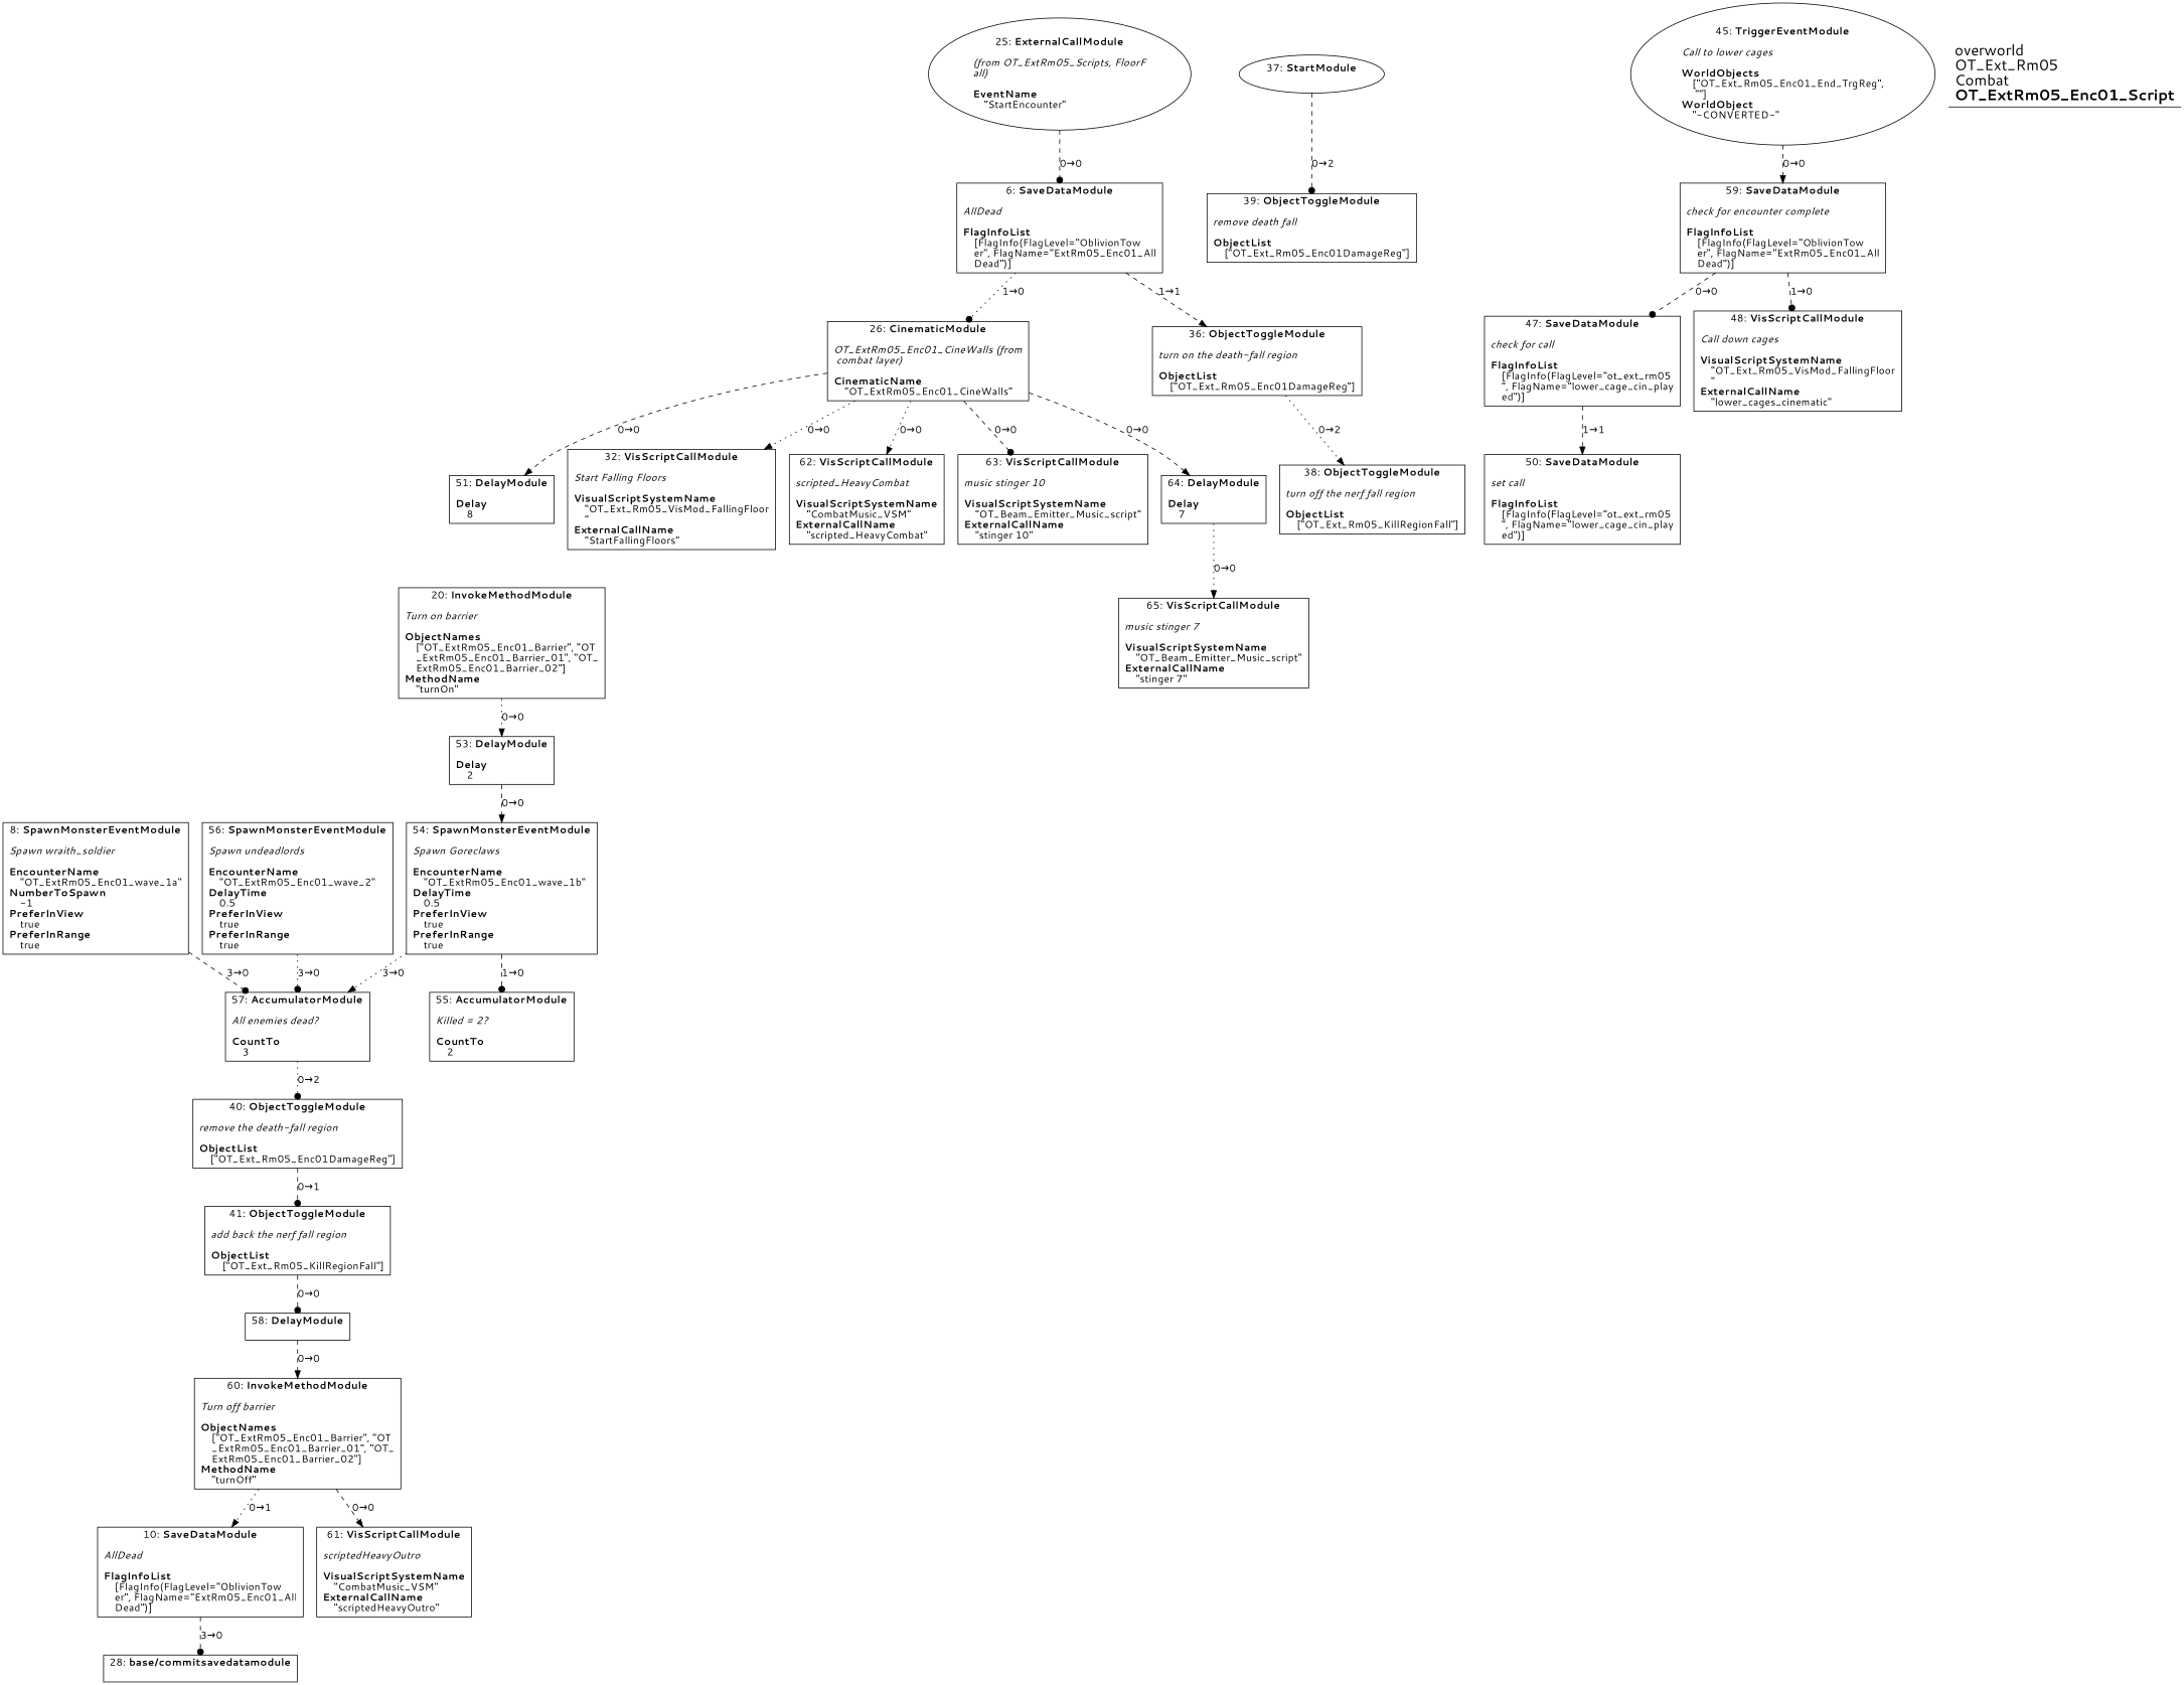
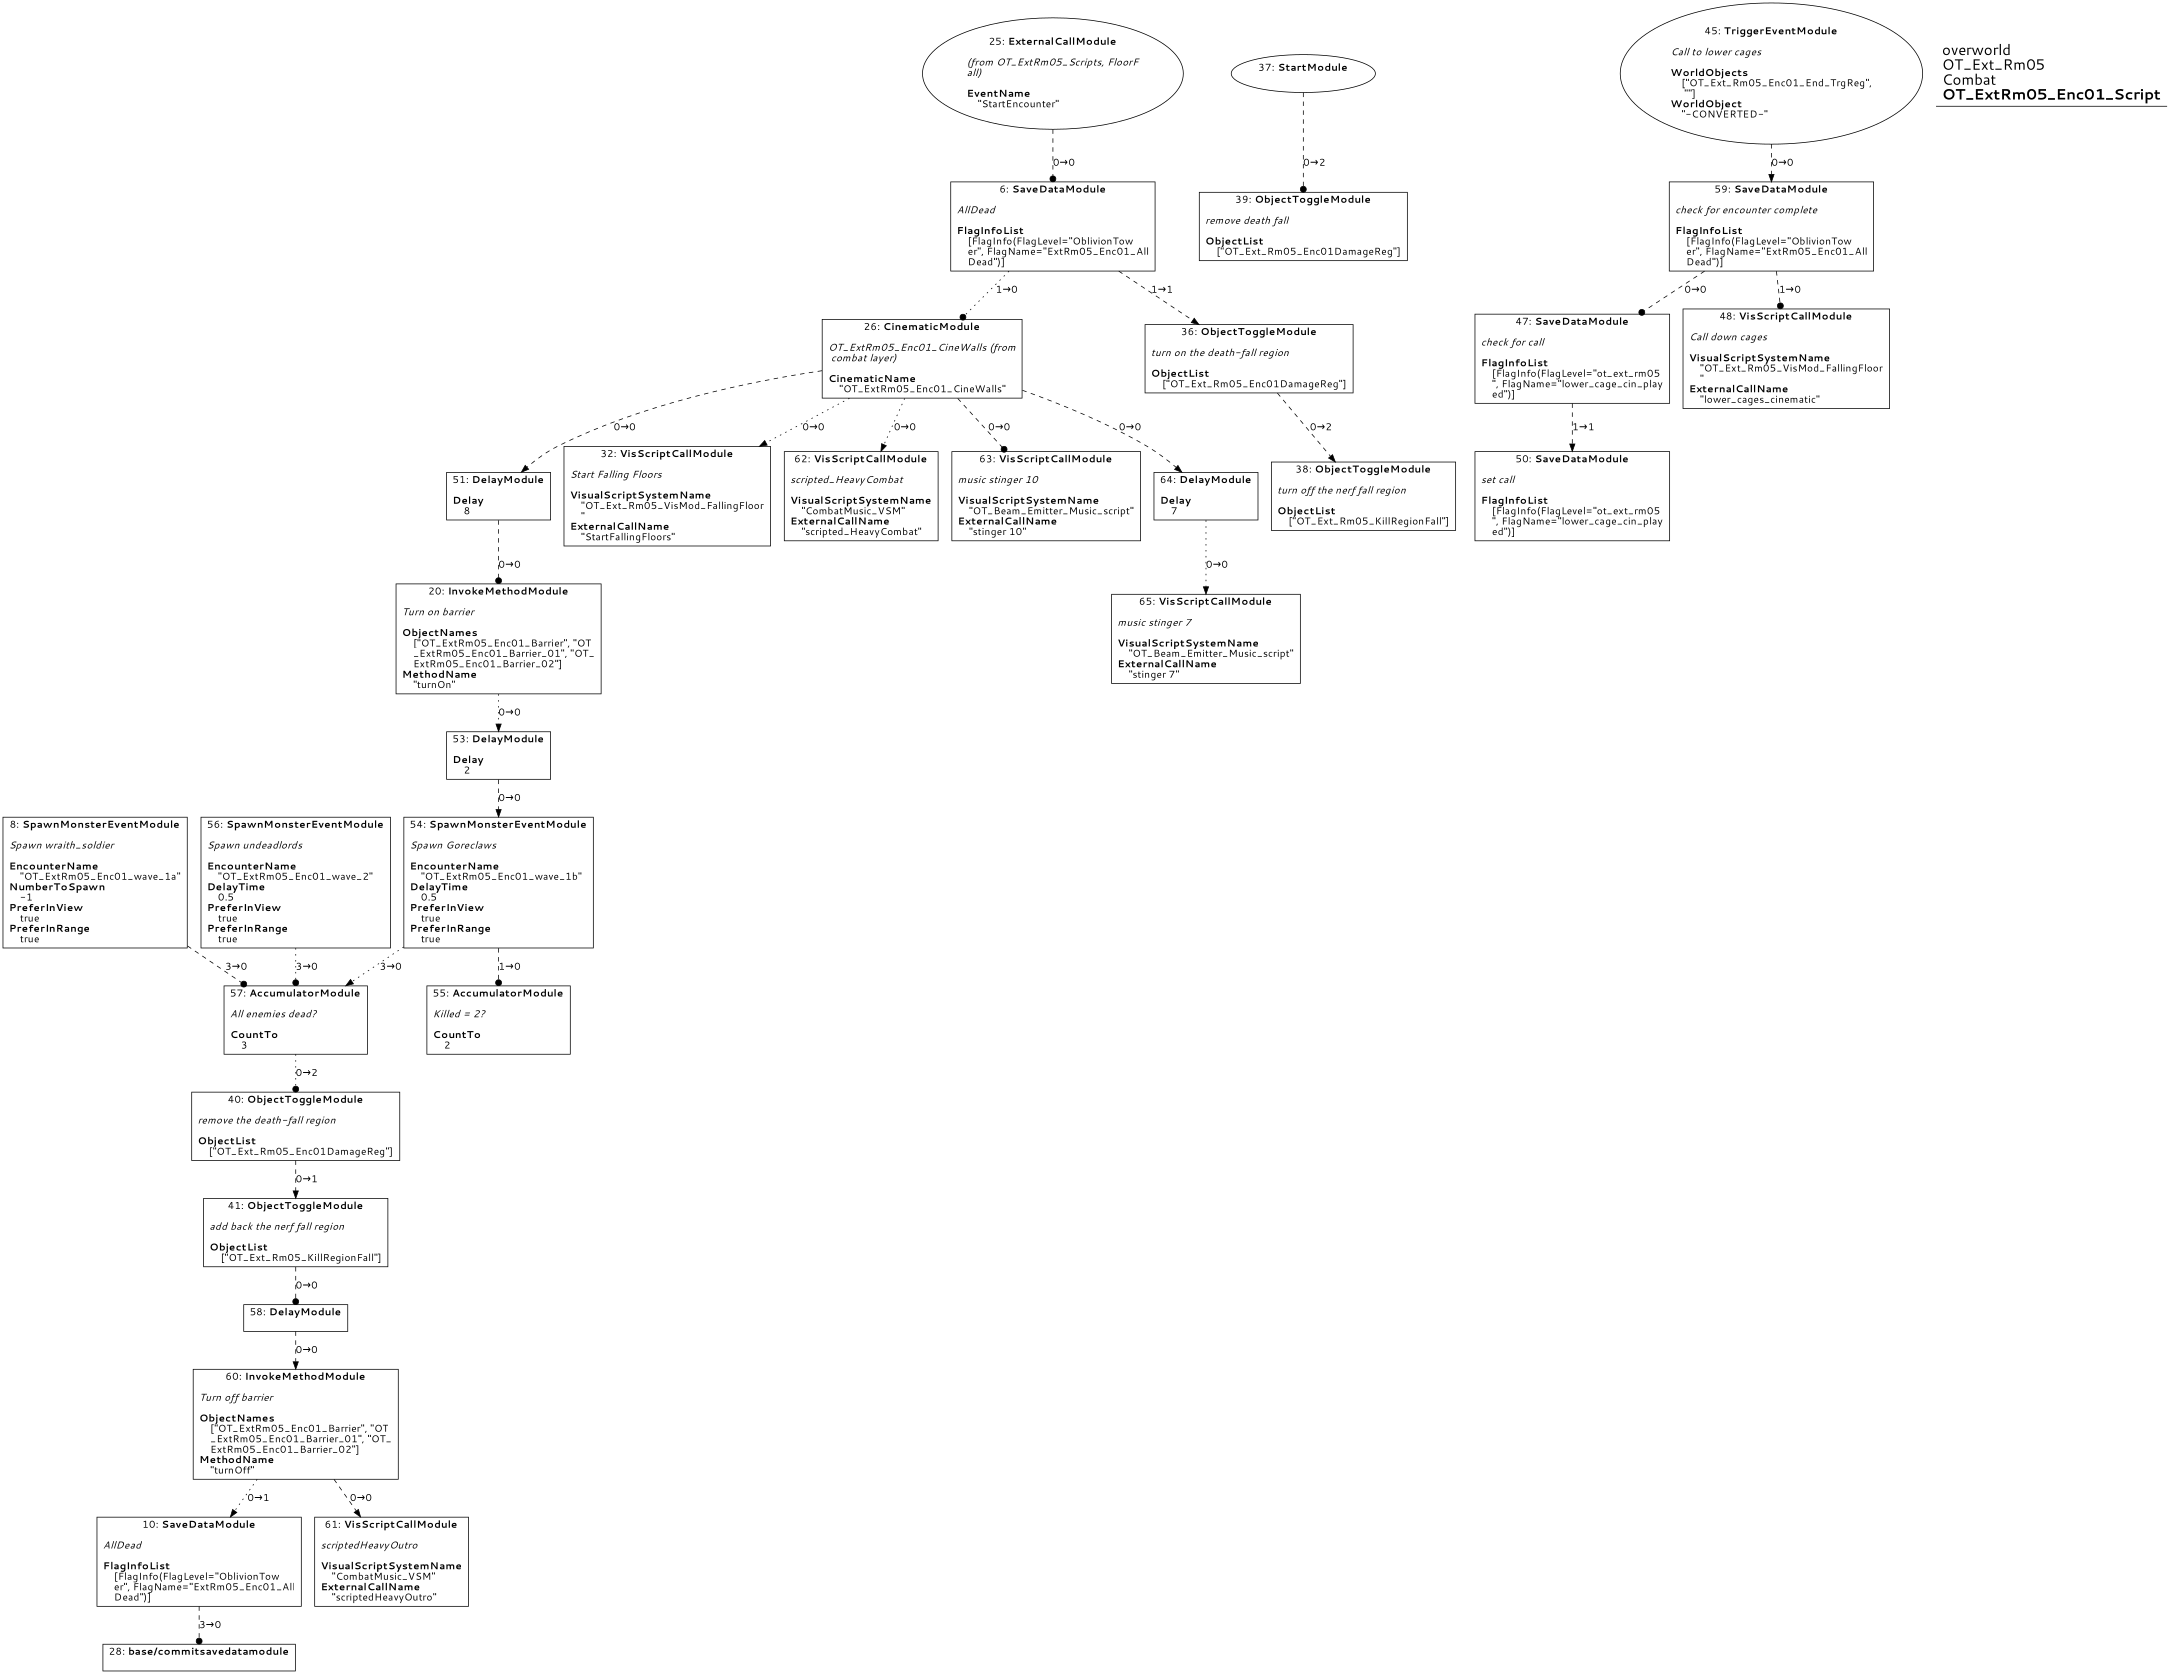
  digraph {
    fontname="Segoe UI"
    splines=spline
    node [fontname="Segoe UI" shape=box]
    edge [arrowhead=normal fontname="Segoe UI" style=dashed]
    n1 [label=<6: <b>SaveDataModule</b><br/><br/><i>AllDead<br align="left"/></i><br align="left"/><b>FlagInfoList</b><br align="left"/>    [FlagInfo(FlagLevel=&quot;OblivionTow<br align="left"/>    er&quot;, FlagName=&quot;ExtRm05_Enc01_All<br align="left"/>    Dead&quot;)]<br align="left"/>>]
    n2 [label=<26: <b>CinematicModule</b><br/><br/><i>OT_ExtRm05_Enc01_CineWalls (from<br align="left"/> combat layer)<br align="left"/></i><br align="left"/><b>CinematicName</b><br align="left"/>    &quot;OT_ExtRm05_Enc01_CineWalls&quot;<br align="left"/>>]
    n3 [label=<36: <b>ObjectToggleModule</b><br/><br/><i>turn on the death-fall region<br align="left"/></i><br align="left"/><b>ObjectList</b><br align="left"/>    [&quot;OT_Ext_Rm05_Enc01DamageReg&quot;]<br align="left"/>>]
    n4 [label=<51: <b>DelayModule</b><br/><br/><b>Delay</b><br align="left"/>    8<br align="left"/>>]
    n5 [label=<32: <b>VisScriptCallModule</b><br/><br/><i>Start Falling Floors<br align="left"/></i><br align="left"/><b>VisualScriptSystemName</b><br align="left"/>    &quot;OT_Ext_Rm05_VisMod_FallingFloor<br align="left"/>    &quot;<br align="left"/><b>ExternalCallName</b><br align="left"/>    &quot;StartFallingFloors&quot;<br align="left"/>>]
    n6 [label=<62: <b>VisScriptCallModule</b><br/><br/><i>scripted_HeavyCombat<br align="left"/></i><br align="left"/><b>VisualScriptSystemName</b><br align="left"/>    &quot;CombatMusic_VSM&quot;<br align="left"/><b>ExternalCallName</b><br align="left"/>    &quot;scripted_HeavyCombat&quot;<br align="left"/>>]
    n7 [label=<63: <b>VisScriptCallModule</b><br/><br/><i>music stinger 10<br align="left"/></i><br align="left"/><b>VisualScriptSystemName</b><br align="left"/>    &quot;OT_Beam_Emitter_Music_script&quot;<br align="left"/><b>ExternalCallName</b><br align="left"/>    &quot;stinger 10&quot;<br align="left"/>>]
    n8 [label=<64: <b>DelayModule</b><br/><br/><b>Delay</b><br align="left"/>    7<br align="left"/>>]
    n9 [label=<38: <b>ObjectToggleModule</b><br/><br/><i>turn off the nerf fall region<br align="left"/></i><br align="left"/><b>ObjectList</b><br align="left"/>    [&quot;OT_Ext_Rm05_KillRegionFall&quot;]<br align="left"/>>]
    n10 [label=<20: <b>InvokeMethodModule</b><br/><br/><i>Turn on barrier<br align="left"/></i><br align="left"/><b>ObjectNames</b><br align="left"/>    [&quot;OT_ExtRm05_Enc01_Barrier&quot;, &quot;OT<br align="left"/>    _ExtRm05_Enc01_Barrier_01&quot;, &quot;OT_<br align="left"/>    ExtRm05_Enc01_Barrier_02&quot;]<br align="left"/><b>MethodName</b><br align="left"/>    &quot;turnOn&quot;<br align="left"/>>]
    n11 [label=<65: <b>VisScriptCallModule</b><br/><br/><i>music stinger 7<br align="left"/></i><br align="left"/><b>VisualScriptSystemName</b><br align="left"/>    &quot;OT_Beam_Emitter_Music_script&quot;<br align="left"/><b>ExternalCallName</b><br align="left"/>    &quot;stinger 7&quot;<br align="left"/>>]
    n12 [label=<8: <b>SpawnMonsterEventModule</b><br/><br/><i>Spawn wraith_soldier<br align="left"/></i><br align="left"/><b>EncounterName</b><br align="left"/>    &quot;OT_ExtRm05_Enc01_wave_1a&quot;<br align="left"/><b>NumberToSpawn</b><br align="left"/>    -1<br align="left"/><b>PreferInView</b><br align="left"/>    true<br align="left"/><b>PreferInRange</b><br align="left"/>    true<br align="left"/>>]
    n13 [label=<57: <b>AccumulatorModule</b><br/><br/><i>All enemies dead?<br align="left"/></i><br align="left"/><b>CountTo</b><br align="left"/>    3<br align="left"/>>]
    n14 [label=<40: <b>ObjectToggleModule</b><br/><br/><i>remove the death-fall region<br align="left"/></i><br align="left"/><b>ObjectList</b><br align="left"/>    [&quot;OT_Ext_Rm05_Enc01DamageReg&quot;]<br align="left"/>>]
    n15 [label=<56: <b>SpawnMonsterEventModule</b><br/><br/><i>Spawn undeadlords<br align="left"/></i><br align="left"/><b>EncounterName</b><br align="left"/>    &quot;OT_ExtRm05_Enc01_wave_2&quot;<br align="left"/><b>DelayTime</b><br align="left"/>    0.5<br align="left"/><b>PreferInView</b><br align="left"/>    true<br align="left"/><b>PreferInRange</b><br align="left"/>    true<br align="left"/>>]
    n16 [label=<41: <b>ObjectToggleModule</b><br/><br/><i>add back the nerf fall region<br align="left"/></i><br align="left"/><b>ObjectList</b><br align="left"/>    [&quot;OT_Ext_Rm05_KillRegionFall&quot;]<br align="left"/>>]
    n17 [label=<10: <b>SaveDataModule</b><br/><br/><i>AllDead<br align="left"/></i><br align="left"/><b>FlagInfoList</b><br align="left"/>    [FlagInfo(FlagLevel=&quot;OblivionTow<br align="left"/>    er&quot;, FlagName=&quot;ExtRm05_Enc01_All<br align="left"/>    Dead&quot;)]<br align="left"/>>]
    n18 [label=<28: <b>base/commitsavedatamodule</b><br/><br/>>]
    n19 [label=<53: <b>DelayModule</b><br/><br/><b>Delay</b><br align="left"/>    2<br align="left"/>>]
    n20 [label=<54: <b>SpawnMonsterEventModule</b><br/><br/><i>Spawn Goreclaws<br align="left"/></i><br align="left"/><b>EncounterName</b><br align="left"/>    &quot;OT_ExtRm05_Enc01_wave_1b&quot;<br align="left"/><b>DelayTime</b><br align="left"/>    0.5<br align="left"/><b>PreferInView</b><br align="left"/>    true<br align="left"/><b>PreferInRange</b><br align="left"/>    true<br align="left"/>>]
    n21 [label=<55: <b>AccumulatorModule</b><br/><br/><i>Killed = 2?<br align="left"/></i><br align="left"/><b>CountTo</b><br align="left"/>    2<br align="left"/>>]
    n22 [label=<25: <b>ExternalCallModule</b><br/><br/><i>(from OT_ExtRm05_Scripts, FloorF<br align="left"/>all)<br align="left"/></i><br align="left"/><b>EventName</b><br align="left"/>    &quot;StartEncounter&quot;<br align="left"/>> shape=oval]
    n23 [label=<37: <b>StartModule</b><br/><br/>> shape=oval]
    n24 [label=<39: <b>ObjectToggleModule</b><br/><br/><i>remove death fall<br align="left"/></i><br align="left"/><b>ObjectList</b><br align="left"/>    [&quot;OT_Ext_Rm05_Enc01DamageReg&quot;]<br align="left"/>>]
    n25 [label=<58: <b>DelayModule</b><br/><br/>>]
    n26 [label=<60: <b>InvokeMethodModule</b><br/><br/><i>Turn off barrier<br align="left"/></i><br align="left"/><b>ObjectNames</b><br align="left"/>    [&quot;OT_ExtRm05_Enc01_Barrier&quot;, &quot;OT<br align="left"/>    _ExtRm05_Enc01_Barrier_01&quot;, &quot;OT_<br align="left"/>    ExtRm05_Enc01_Barrier_02&quot;]<br align="left"/><b>MethodName</b><br align="left"/>    &quot;turnOff&quot;<br align="left"/>>]
    n27 [label=<61: <b>VisScriptCallModule</b><br/><br/><i>scriptedHeavyOutro<br align="left"/></i><br align="left"/><b>VisualScriptSystemName</b><br align="left"/>    &quot;CombatMusic_VSM&quot;<br align="left"/><b>ExternalCallName</b><br align="left"/>    &quot;scriptedHeavyOutro&quot;<br align="left"/>>]
    n28 [label=<45: <b>TriggerEventModule</b><br/><br/><i>Call to lower cages<br align="left"/></i><br align="left"/><b>WorldObjects</b><br align="left"/>    [&quot;OT_Ext_Rm05_Enc01_End_TrgReg&quot;,<br align="left"/>     &quot;&quot;]<br align="left"/><b>WorldObject</b><br align="left"/>    &quot;-CONVERTED-&quot;<br align="left"/>> shape=oval]
    n29 [label=<59: <b>SaveDataModule</b><br/><br/><i>check for encounter complete<br align="left"/></i><br align="left"/><b>FlagInfoList</b><br align="left"/>    [FlagInfo(FlagLevel=&quot;OblivionTow<br align="left"/>    er&quot;, FlagName=&quot;ExtRm05_Enc01_All<br align="left"/>    Dead&quot;)]<br align="left"/>>]
    n30 [label=<47: <b>SaveDataModule</b><br/><br/><i>check for call<br align="left"/></i><br align="left"/><b>FlagInfoList</b><br align="left"/>    [FlagInfo(FlagLevel=&quot;ot_ext_rm05<br align="left"/>    &quot;, FlagName=&quot;lower_cage_cin_play<br align="left"/>    ed&quot;)]<br align="left"/>>]
    n31 [label=<48: <b>VisScriptCallModule</b><br/><br/><i>Call down cages<br align="left"/></i><br align="left"/><b>VisualScriptSystemName</b><br align="left"/>    &quot;OT_Ext_Rm05_VisMod_FallingFloor<br align="left"/>    &quot;<br align="left"/><b>ExternalCallName</b><br align="left"/>    &quot;lower_cages_cinematic&quot;<br align="left"/>>]
    n32 [label=<50: <b>SaveDataModule</b><br/><br/><i>set call<br align="left"/></i><br align="left"/><b>FlagInfoList</b><br align="left"/>    [FlagInfo(FlagLevel=&quot;ot_ext_rm05<br align="left"/>    &quot;, FlagName=&quot;lower_cage_cin_play<br align="left"/>    ed&quot;)]<br align="left"/>>]
    n33 [label=<<font point-size="20">overworld<br align="left"/>OT_Ext_Rm05<br align="left"/>Combat<br align="left"/><b>OT_ExtRm05_Enc01_Script</b><br align="left"/></font>> shape=underline]
    n1 -> n2 [arrowhead=dot label="1→0" style=dotted]
    n1 -> n3 [label="1→1"]
    n2 -> n4 [label="0→0"]
    n2 -> n5 [label="0→0" style=dotted]
    n2 -> n6 [label="0→0" style=dotted]
    n2 -> n7 [arrowhead=dot label="0→0"]
    n2 -> n8 [label="0→0"]
-   n3 -> n9 [label="0→2" style=dotted]
+   n3 -> n9 [label="0→2"]
+   n4 -> n10 [arrowhead=dot label="0→0"]
    n8 -> n11 [label="0→0" style=dotted]
    n10 -> n19 [label="0→0" style=dotted]
    n12 -> n13 [arrowhead=dot label="3→0"]
    n13 -> n14 [arrowhead=dot label="0→2" style=dotted]
-   n14 -> n16 [arrowhead=dot label="0→1"]
+   n14 -> n16 [label="0→1"]
    n15 -> n13 [arrowhead=dot label="3→0" style=dotted]
    n16 -> n25 [arrowhead=dot label="0→0"]
    n17 -> n18 [arrowhead=dot label="3→0"]
    n19 -> n20 [label="0→0"]
    n20 -> n13 [label="3→0" style=dotted]
    n20 -> n21 [arrowhead=dot label="1→0"]
    n22 -> n1 [arrowhead=dot label="0→0"]
    n23 -> n24 [arrowhead=dot label="0→2"]
    n25 -> n26 [label="0→0"]
    n26 -> n17 [label="0→1" style=dotted]
    n26 -> n27 [label="0→0"]
    n28 -> n29 [label="0→0"]
    n29 -> n30 [arrowhead=dot label="0→0"]
    n29 -> n31 [arrowhead=dot label="1→0"]
    n30 -> n32 [label="1→1"]
  }
